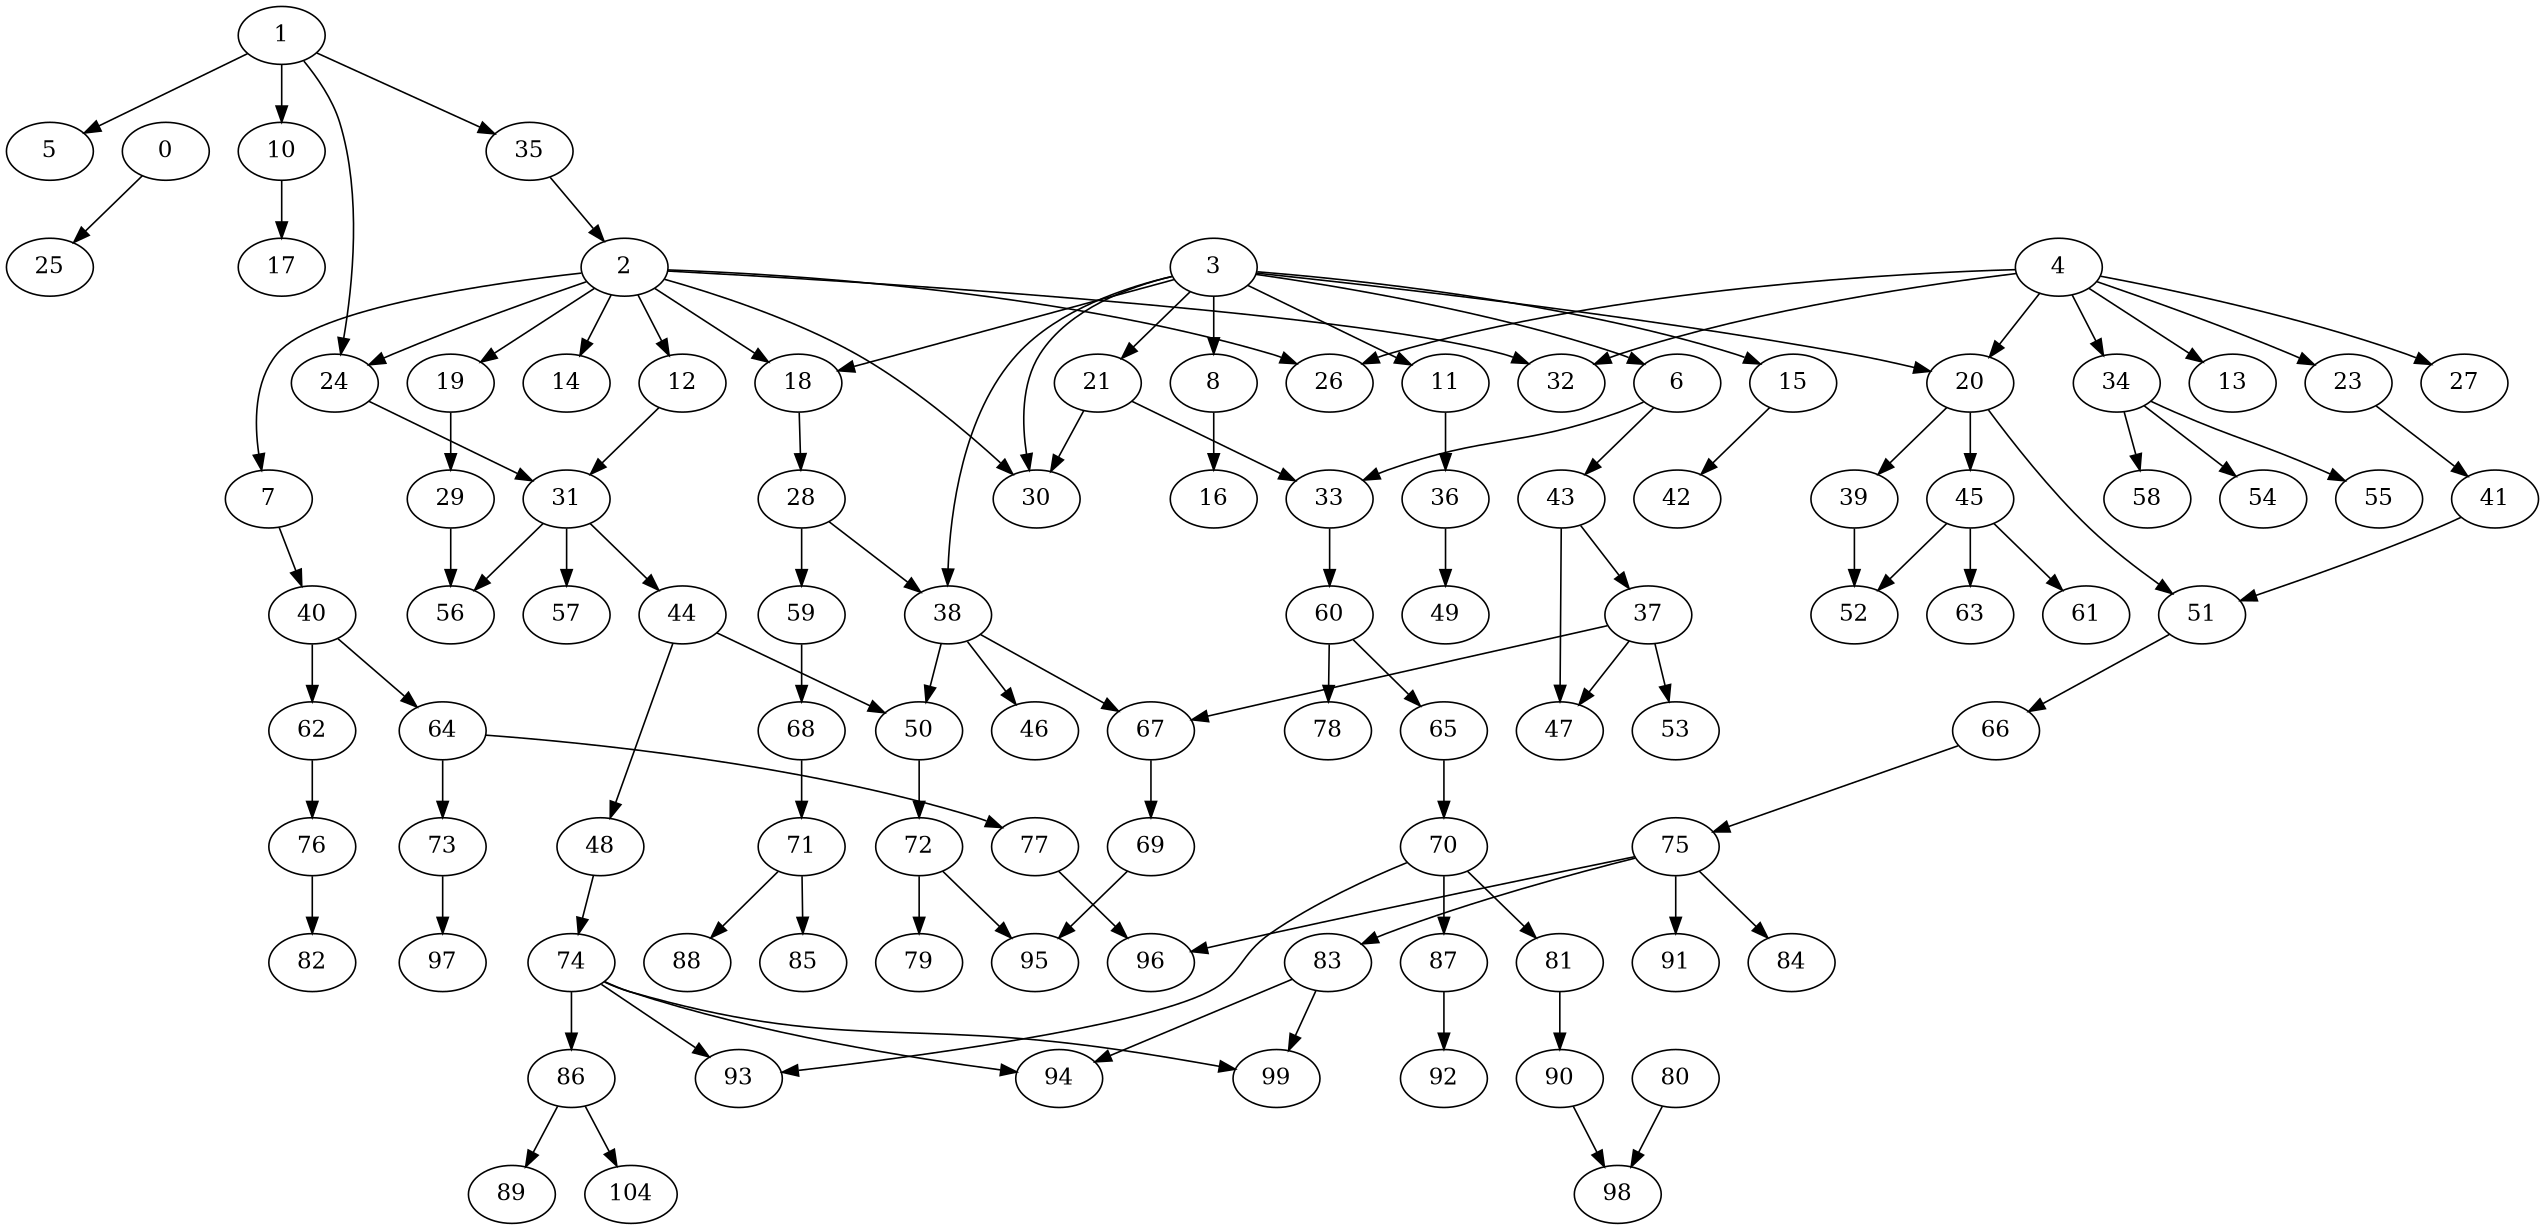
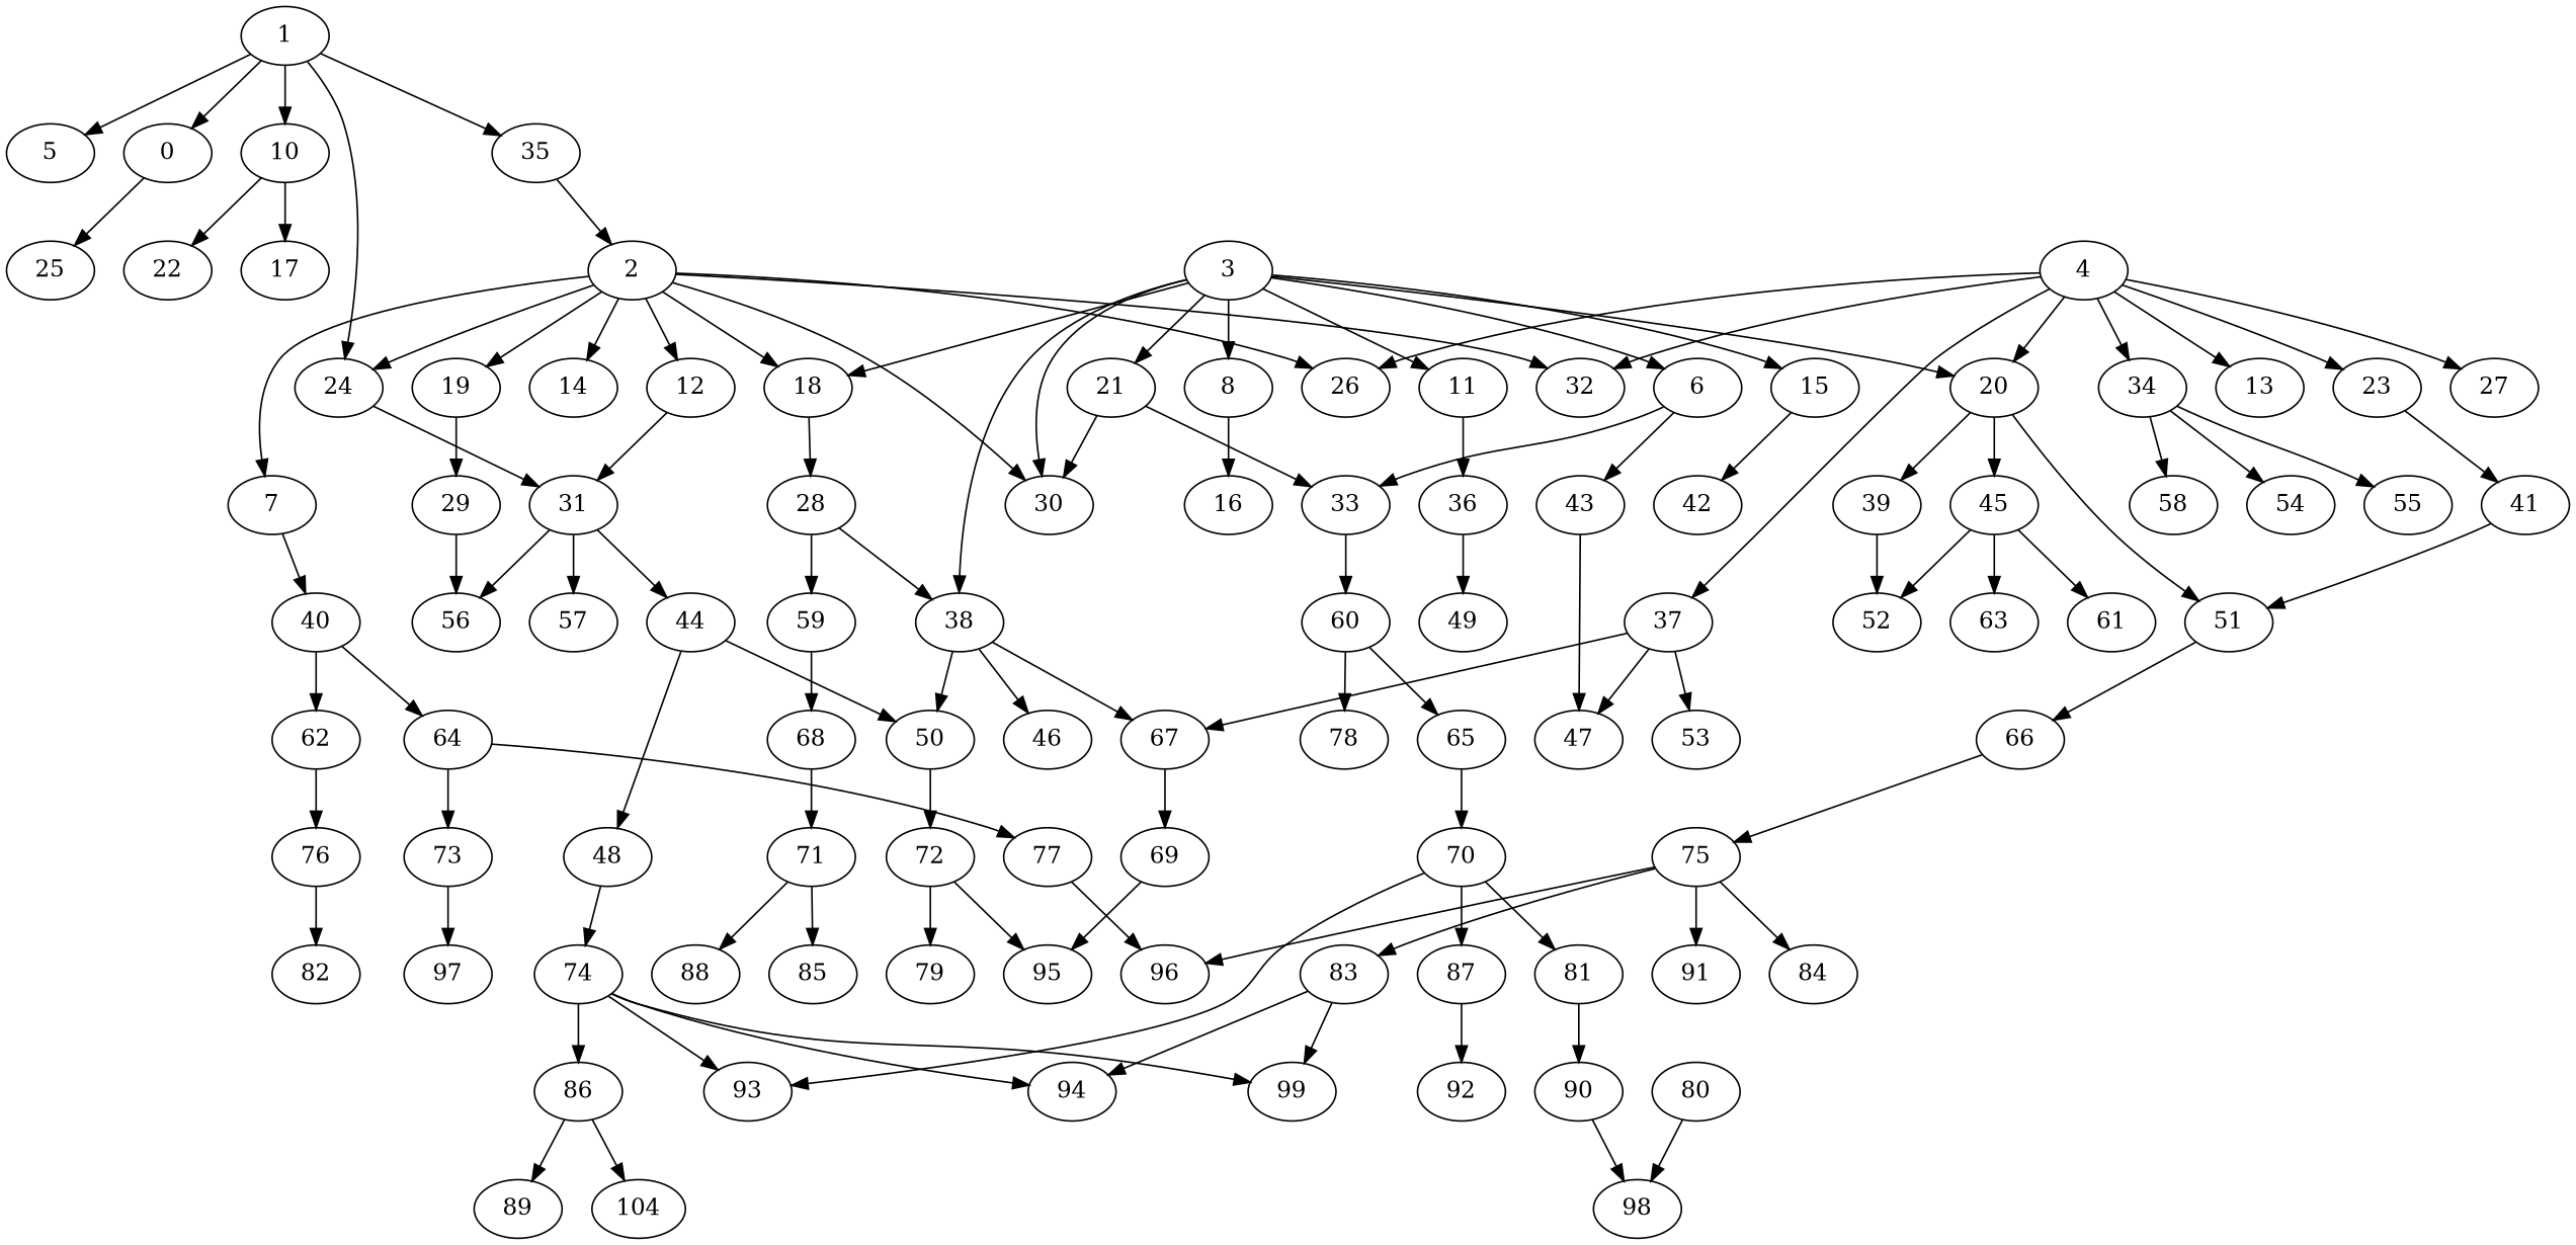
  digraph {
    node [alpha=0.08]
    1 [alpha=0.18]
    5
    n3 [alpha=0.13 label=0]
    10 [alpha=0.12]
    24 [alpha=0.13]
    35
    25 [alpha=0.03]
    17 [alpha=0.11]
+   22
    31 [alpha=0.06]
    2 [alpha=0.16]
    56 [alpha=0.13]
    44 [alpha=0.07]
    57 [alpha=0.18]
    7 [alpha=0.01]
    12 [alpha=0.10]
    14 [alpha=0.03]
    18 [alpha=0.01]
    19 [alpha=0.18]
    26 [alpha=0.04]
    30
    32 [alpha=0.09]
    40 [alpha=0.05]
    28 [alpha=0.11]
    29 [alpha=0.12]
    62 [alpha=0.09]
    64 [alpha=0.01]
    38
    59 [alpha=0.14]
    3 [alpha=0.15]
    6 [alpha=0.20]
    8
    11 [alpha=0.18]
    15 [alpha=0.10]
    20
    21 [alpha=0.02]
    33 [alpha=0.20]
    43 [alpha=0.17]
    16 [alpha=0.15]
    36
    42 [alpha=0.13]
    45 [alpha=0.18]
    51
    39 [alpha=0.03]
    67 [alpha=0.09]
    46 [alpha=0.07]
    50 [alpha=0.10]
    60 [alpha=0.06]
    47 [alpha=0.14]
    49 [alpha=0.04]
    52 [alpha=0.16]
    61 [alpha=0.01]
    63 [alpha=0.16]
    66 [alpha=0.18]
    69 [alpha=0.05]
    72 [alpha=0.06]
    4 [alpha=0.15]
    13 [alpha=0.06]
    23
    27 [alpha=0.14]
    34 [alpha=0.15]
    37 [alpha=0.02]
    41 [alpha=0.10]
    54
    55 [alpha=0.14]
    58 [alpha=0.06]
    53 [alpha=0.19]
    65 [alpha=0.01]
    78 [alpha=0.17]
    76 [alpha=0.17]
    73 [alpha=0.12]
    77 [alpha=0.19]
    48 [alpha=0.13]
    68 [alpha=0.13]
    75 [alpha=0.16]
    71 [alpha=0.18]
    74 [alpha=0.00]
    70 [alpha=0.00]
    95 [alpha=0.10]
    79 [alpha=0.11]
    82
    97 [alpha=0.09]
    96
    93 [alpha=0.13]
    86 [alpha=0.16]
    94 [alpha=0.16]
    99 [alpha=0.17]
    89 [alpha=0.09]
    n89 [alpha=0.01 label=104]
    83 [alpha=0.11]
    84 [alpha=0.09]
    91 [alpha=0.09]
    85 [alpha=0.13]
    88 [alpha=0.10]
    81 [alpha=0.05]
    87 [alpha=0.00]
    80 [alpha=0.16]
    98 [alpha=0.18]
    90 [alpha=0.16]
    92 [alpha=0.04]
    1 -> 5
+   1 -> n3
    1 -> 10
    1 -> 24
    1 -> 35
    n3 -> 25
    10 -> 17
+   10 -> 22
    24 -> 31
    35 -> 2
    31 -> 56
    31 -> 44
    31 -> 57
    2 -> 24
    2 -> 7
    2 -> 12
    2 -> 14
    2 -> 18
    2 -> 19
    2 -> 26
    2 -> 30
    2 -> 32
    44 -> 50
    44 -> 48
    7 -> 40
    12 -> 31
    18 -> 28
    19 -> 29
    40 -> 62
    40 -> 64
    28 -> 38
    28 -> 59
    29 -> 56
    62 -> 76
    64 -> 73
    64 -> 77
    38 -> 67
    38 -> 46
    38 -> 50
    59 -> 68
    3 -> 18
    3 -> 30
    3 -> 38
    3 -> 6
    3 -> 8
    3 -> 11
    3 -> 15
    3 -> 20
    3 -> 21
    6 -> 33
    6 -> 43
    8 -> 16
    11 -> 36
    15 -> 42
    20 -> 45
    20 -> 51
    20 -> 39
    21 -> 30
    21 -> 33
    33 -> 60
    43 -> 47
    36 -> 49
    45 -> 52
    45 -> 61
    45 -> 63
    51 -> 66
    39 -> 52
    67 -> 69
    50 -> 72
    60 -> 65
    60 -> 78
    66 -> 75
    69 -> 95
    72 -> 95
    72 -> 79
    4 -> 26
    4 -> 32
    4 -> 20
    4 -> 13
    4 -> 23
    4 -> 27
    4 -> 34
-   43 -> 37
+   4 -> 37
    23 -> 41
    34 -> 54
    34 -> 55
    34 -> 58
    37 -> 67
    37 -> 47
    37 -> 53
    41 -> 51
    65 -> 70
    76 -> 82
    73 -> 97
    77 -> 96
    48 -> 74
    68 -> 71
    75 -> 96
    75 -> 83
    75 -> 84
    75 -> 91
    71 -> 85
    71 -> 88
    74 -> 93
    74 -> 86
    74 -> 94
    74 -> 99
    70 -> 93
    70 -> 81
    70 -> 87
    86 -> 89
    86 -> n89
    83 -> 94
    83 -> 99
    81 -> 90
    87 -> 92
    80 -> 98
    90 -> 98
  }
